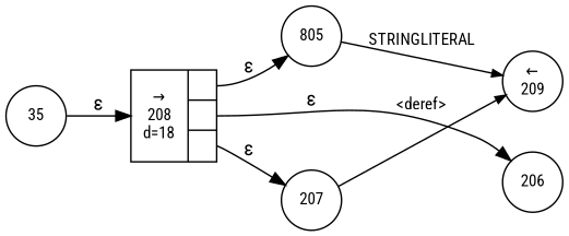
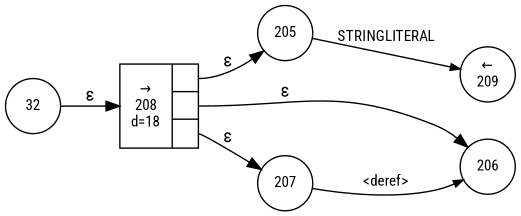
  digraph {
    fontname="Roboto Condensed"
    rankdir=LR
    node [fixedsize=true fontname="Roboto Condensed" fontsize=11 peripheries=1 shape=circle]
    edge [fontname="Roboto Condensed"]
-   n1 [label=35 width=.55]
+   n1 [label=32 width=.55]
    n2 [fixedsize=false label="{&rarr;\n208\nd=18|{<p0>|<p1>|<p2>}}" shape=record]
-   n3 [label=805 width=.55]
+   n3 [label=205 width=.55]
    n4 [label=206 width=.55]
    n5 [label=207 width=.55]
    n6 [label="&larr;\n209" width=.55]
    n1 -> n2 [label="&epsilon;"]
    n2 -> n3 [label="&epsilon;" tailport=p0]
    n2 -> n4 [label="&epsilon;" tailport=p1]
    n2 -> n5 [label="&epsilon;" tailport=p2]
    n3 -> n6 [arrowhead=normal arrowsize=.7 fontsize=11 label=STRINGLITERAL]
-   n5 -> n6 [arrowhead=normal arrowsize=.7 fontsize=11 label="<deref>"]
+   n5 -> n4 [arrowhead=normal arrowsize=.7 fontsize=11 label="<deref>"]
  }
